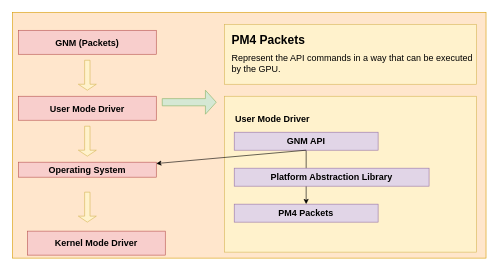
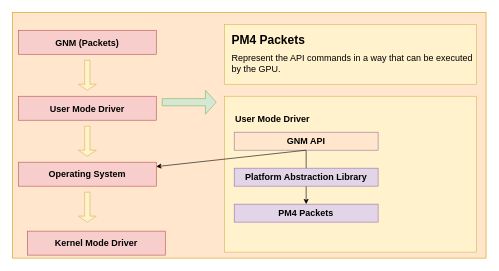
  <mxCell id="0" />
  <mxCell id="1" parent="0" />
  <mxCell id="2" value="" style="rounded=0;whiteSpace=wrap;html=1;fillColor=#ffe6cc;strokeColor=#d79b00;" vertex="1" parent="1"><mxGeometry x="20" y="20" width="790" height="410" as="geometry" /></mxCell>
  <mxCell id="3" value="" style="rounded=0;whiteSpace=wrap;html=1;fillColor=#fff2cc;strokeColor=#d6b656;" vertex="1" parent="1"><mxGeometry x="374" y="160" width="420" height="260" as="geometry" /></mxCell>
  <mxCell id="4" value="" style="rounded=0;whiteSpace=wrap;html=1;fillColor=#fff2cc;strokeColor=#d6b656;" vertex="1" parent="1"><mxGeometry x="374" y="40" width="420" height="100" as="geometry" /></mxCell>
  <mxCell id="5" value="GNM (Packets)" style="rounded=0;whiteSpace=wrap;html=1;fontSize=15;fontStyle=1;fillColor=#f8cecc;strokeColor=#b85450;" vertex="1" parent="1"><mxGeometry x="30" y="50" width="230" height="40" as="geometry" /></mxCell>
  <mxCell id="6" value="User Mode Driver" style="rounded=0;whiteSpace=wrap;html=1;fontSize=15;fontStyle=1;fillColor=#f8cecc;strokeColor=#b85450;" vertex="1" parent="1"><mxGeometry x="30" y="160" width="230" height="40" as="geometry" /></mxCell>
- <mxCell id="7" value="Operating System" style="rounded=0;whiteSpace=wrap;html=1;fontSize=15;fontStyle=1;fillColor=#f8cecc;strokeColor=#b85450;" vertex="1" parent="1"><mxGeometry x="30" y="270" width="230" height="25" as="geometry" /></mxCell>
+ <mxCell id="7" value="Operating System" style="rounded=0;whiteSpace=wrap;html=1;fontSize=15;fontStyle=1;fillColor=#f8cecc;strokeColor=#b85450;" vertex="1" parent="1"><mxGeometry x="30" y="270" width="230" height="40" as="geometry" /></mxCell>
  <mxCell id="8" value="Kernel Mode Driver" style="rounded=0;whiteSpace=wrap;html=1;fontSize=15;fontStyle=1;fillColor=#f8cecc;strokeColor=#b85450;" vertex="1" parent="1"><mxGeometry x="45" y="385" width="230" height="40" as="geometry" /></mxCell>
  <mxCell id="9" value="PM4 Packets" style="text;html=1;align=left;verticalAlign=middle;whiteSpace=wrap;rounded=0;fontStyle=1;fontSize=20;" vertex="1" parent="1"><mxGeometry x="384" y="50" width="286" height="30" as="geometry" /></mxCell>
  <mxCell id="10" value="Represent the API commands in a way that can be executed by the GPU." style="text;html=1;align=left;verticalAlign=middle;whiteSpace=wrap;rounded=0;fontStyle=0;fontSize=15;" vertex="1" parent="1"><mxGeometry x="384" y="90" width="406" height="30" as="geometry" /></mxCell>
  <mxCell id="11" value="" style="shape=singleArrow;direction=south;whiteSpace=wrap;html=1;fillColor=#fff2cc;strokeColor=#d6b656;" vertex="1" parent="1"><mxGeometry x="130" y="100" width="30" height="50" as="geometry" /></mxCell>
  <mxCell id="12" value="" style="shape=singleArrow;direction=south;whiteSpace=wrap;html=1;fillColor=#fff2cc;strokeColor=#d6b656;" vertex="1" parent="1"><mxGeometry x="130" y="210" width="30" height="50" as="geometry" /></mxCell>
  <mxCell id="13" value="" style="shape=singleArrow;direction=south;whiteSpace=wrap;html=1;fillColor=#fff2cc;strokeColor=#d6b656;" vertex="1" parent="1"><mxGeometry x="130" y="320" width="30" height="50" as="geometry" /></mxCell>
  <mxCell id="14" value="" style="shape=singleArrow;whiteSpace=wrap;html=1;fillColor=#d5e8d4;strokeColor=#82b366;" vertex="1" parent="1"><mxGeometry x="270" y="150" width="90" height="40" as="geometry" /></mxCell>
  <mxCell id="15" value="&lt;span style=&quot;font-size: 15px; text-align: center;&quot;&gt;User Mode Driver&lt;/span&gt;" style="text;html=1;align=left;verticalAlign=middle;whiteSpace=wrap;rounded=0;fontStyle=1;fontSize=20;" vertex="1" parent="1"><mxGeometry x="390" y="180" width="286" height="30" as="geometry" /></mxCell>
  <mxCell id="16" value="" style="edgeStyle=orthogonalEdgeStyle;rounded=0;orthogonalLoop=1;jettySize=auto;html=1;" edge="1" parent="1" source="17"><mxGeometry relative="1" as="geometry"><mxPoint x="510" y="340" as="targetPoint" /></mxGeometry></mxCell>
- <mxCell id="17" value="GNM API" style="rounded=0;whiteSpace=wrap;html=1;fontSize=15;fontStyle=1;fillColor=#e1d5e7;strokeColor=#9673a6;" vertex="1" parent="1"><mxGeometry x="390" y="220" width="240" height="30" as="geometry" /></mxCell>
- <mxCell id="18" value="&lt;p data-pm-slice=&quot;1 1 []&quot; data-wt-guid=&quot;1e372940-47ef-4e5f-9685-29aee5626a91&quot; class=&quot;pb-2 min-w-[1px]&quot;&gt;Platform Abstraction Library&lt;/p&gt;" style="rounded=0;whiteSpace=wrap;html=1;fontSize=15;fontStyle=1;fillColor=#e1d5e7;strokeColor=#9673a6;" vertex="1" parent="1"><mxGeometry x="390" y="280" width="325" height="30" as="geometry" /></mxCell>
+ <mxCell id="17" value="GNM API" style="rounded=0;whiteSpace=wrap;html=1;fontSize=15;fontStyle=1;fillColor=#ffe6cc;strokeColor=#9673a6;" vertex="1" parent="1"><mxGeometry x="390" y="220" width="240" height="30" as="geometry" /></mxCell>
+ <mxCell id="18" value="&lt;p data-pm-slice=&quot;1 1 []&quot; data-wt-guid=&quot;1e372940-47ef-4e5f-9685-29aee5626a91&quot; class=&quot;pb-2 min-w-[1px]&quot;&gt;Platform Abstraction Library&lt;/p&gt;" style="rounded=0;whiteSpace=wrap;html=1;fontSize=15;fontStyle=1;fillColor=#e1d5e7;strokeColor=#9673a6;" vertex="1" parent="1"><mxGeometry x="390" y="280" width="240" height="30" as="geometry" /></mxCell>
  <mxCell id="19" value="" style="endArrow=classic;html=1;rounded=0;exitX=0.5;exitY=1;exitDx=0;exitDy=0;" edge="1" parent="1" source="17" target="7"><mxGeometry width="50" height="50" relative="1" as="geometry"><mxPoint x="360" y="400" as="sourcePoint" /><mxPoint x="410" y="350" as="targetPoint" /></mxGeometry></mxCell>
  <mxCell id="20" value="&lt;p data-pm-slice=&quot;1 1 []&quot; data-wt-guid=&quot;1e372940-47ef-4e5f-9685-29aee5626a91&quot; class=&quot;pb-2 min-w-[1px]&quot;&gt;PM4 Packets&lt;/p&gt;" style="rounded=0;whiteSpace=wrap;html=1;fontSize=15;fontStyle=1;fillColor=#e1d5e7;strokeColor=#9673a6;" vertex="1" parent="1"><mxGeometry x="390" y="340" width="240" height="30" as="geometry" /></mxCell>
